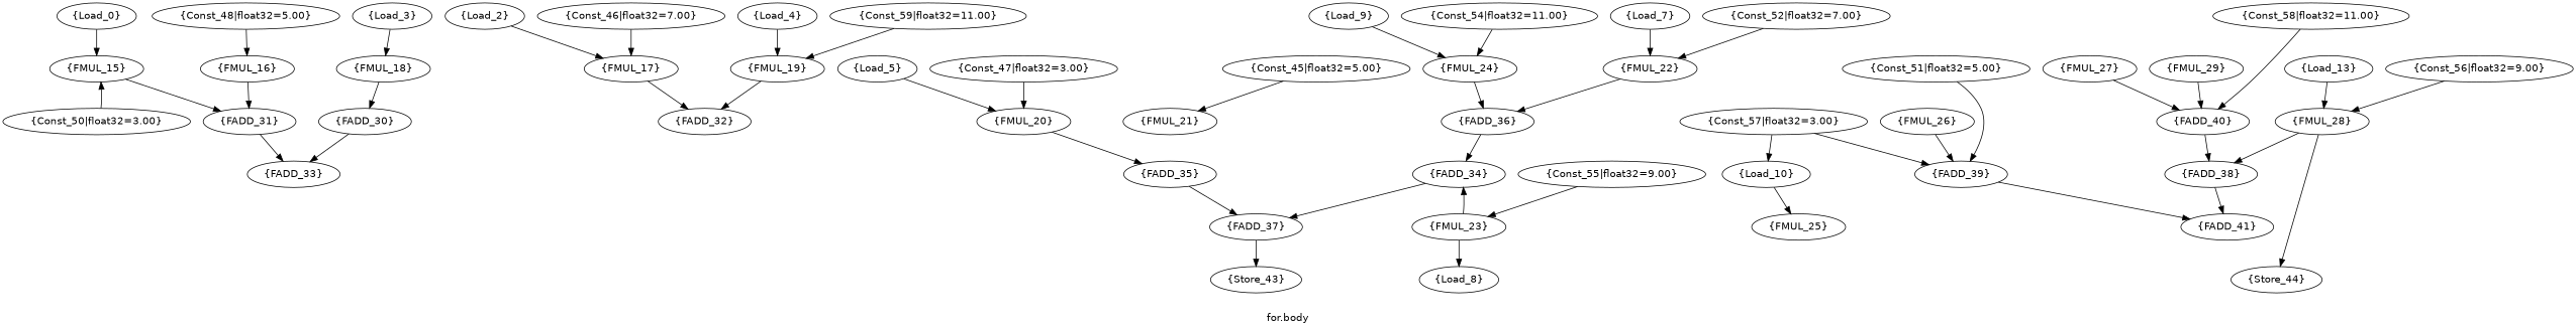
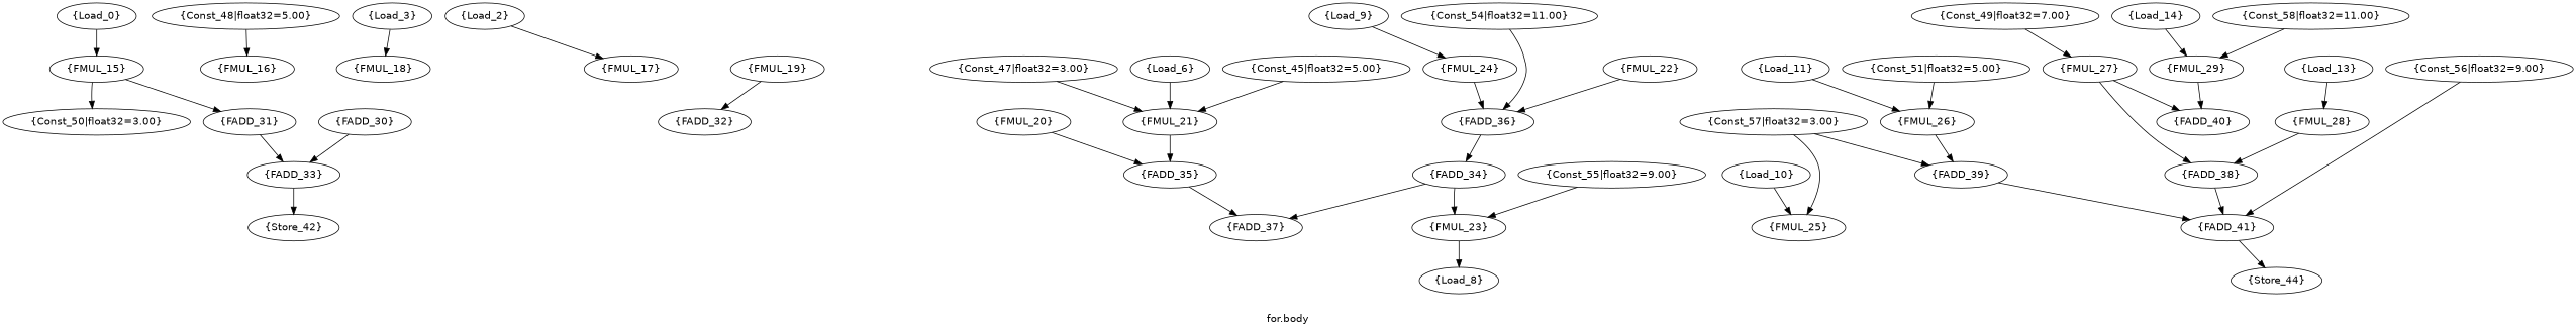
  strict digraph {
    fontname="DejaVu Sans"
    label="for.body"
    node [fontname="DejaVu Sans" opcode=FMUL]
    edge [driver=outPinA fontname="DejaVu Sans" load=inPinA]
    n1 [label="{Load_0}" opcode=INPUT]
    n2 [label="{FMUL_15}"]
    n3 [label="{FADD_31}" opcode=FADD]
    n4 [label="{FMUL_16}"]
    n5 [label="{Load_2}" opcode=INPUT]
    n6 [label="{FMUL_17}"]
    n7 [label="{FADD_32}" opcode=FADD]
    n8 [label="{Load_3}" opcode=INPUT]
    n9 [label="{FMUL_18}"]
    n10 [label="{FADD_30}" opcode=FADD]
-   n11 [label="{Load_4}" opcode=INPUT]
    n12 [label="{FMUL_19}"]
-   n13 [label="{Load_5}" opcode=INPUT]
    n14 [label="{FMUL_20}"]
    n15 [label="{FADD_35}" opcode=FADD]
+   n16 [label="{Load_6}" opcode=INPUT]
    n17 [label="{FMUL_21}"]
-   n18 [label="{Load_7}" opcode=INPUT]
    n19 [label="{FMUL_22}"]
    n20 [label="{FADD_36}" opcode=FADD]
    n21 [label="{Load_8}" opcode=INPUT]
    n22 [label="{FMUL_23}"]
    n23 [label="{FADD_34}" opcode=FADD]
    n24 [label="{Load_9}" opcode=INPUT]
    n25 [label="{FMUL_24}"]
    n26 [label="{Load_10}" opcode=INPUT]
    n27 [label="{FMUL_25}"]
+   n28 [label="{Load_11}" opcode=INPUT]
    n29 [label="{FMUL_26}"]
    n30 [label="{FADD_39}" opcode=FADD]
    n31 [label="{FMUL_27}"]
    n32 [label="{FADD_40}" opcode=FADD]
    n33 [label="{Load_13}" opcode=INPUT]
    n34 [label="{FMUL_28}"]
    n35 [label="{FADD_38}" opcode=FADD]
+   n36 [label="{Load_14}" opcode=INPUT]
    n37 [label="{FMUL_29}"]
    n38 [label="{FADD_33}" opcode=FADD]
    n39 [label="{FADD_37}" opcode=FADD]
    n40 [label="{FADD_41}" opcode=FADD]
-   n42 [label="{Store_43}" opcode=OUTPUT]
+   n41 [label="{Store_42}" opcode=OUTPUT]
    n43 [label="{Store_44}" opcode=OUTPUT]
    n44 [constVal=1 float32=5.00 label="{Const_45|float32=5.00}" opcode=CONST]
-   n45 [constVal=1 float32=7.00 label="{Const_46|float32=7.00}" opcode=CONST]
    n46 [constVal=1 float32=3.00 label="{Const_47|float32=3.00}" opcode=CONST]
    n47 [constVal=1 float32=5.00 label="{Const_48|float32=5.00}" opcode=CONST]
+   n48 [constVal=1 float32=7.00 label="{Const_49|float32=7.00}" opcode=CONST]
    n49 [constVal=1 float32=3.00 label="{Const_50|float32=3.00}" opcode=CONST]
    n50 [constVal=1 float32=5.00 label="{Const_51|float32=5.00}" opcode=CONST]
-   n51 [constVal=1 float32=7.00 label="{Const_52|float32=7.00}" opcode=CONST]
    n52 [constVal=1 float32=11.00 label="{Const_54|float32=11.00}" opcode=CONST]
    n53 [constVal=1 float32=9.00 label="{Const_55|float32=9.00}" opcode=CONST]
    n54 [constVal=1 float32=9.00 label="{Const_56|float32=9.00}" opcode=CONST]
    n55 [constVal=1 float32=3.00 label="{Const_57|float32=3.00}" opcode=CONST]
    n56 [constVal=1 float32=11.00 label="{Const_58|float32=11.00}" opcode=CONST]
-   n57 [constVal=1 float32=11.00 label="{Const_59|float32=11.00}" opcode=CONST]
    n1 -> n2 [load=inPinB]
    n2 -> n3 [load=inPinB]
    n3 -> n38 [load=inPinB]
-   n4 -> n3
    n5 -> n6 [load=inPinB]
-   n6 -> n7 [load=inPinB]
    n8 -> n9 [load=inPinB]
-   n9 -> n10 [load=inPinB]
    n10 -> n38
-   n11 -> n12 [load=inPinB]
    n12 -> n7
-   n13 -> n14 [load=inPinB]
    n14 -> n15 [load=inPinB]
    n15 -> n39 [load=inPinB]
-   n18 -> n19 [load=inPinB]
+   n16 -> n17 [load=inPinB]
+   n17 -> n15
    n19 -> n20 [load=inPinB]
    n20 -> n23
    n22 -> n21 [load=inPinB]
-   n22 -> n23 [load=inPinB]
+   n23 -> n22 [load=inPinB]
    n23 -> n39
    n24 -> n25 [load=inPinB]
    n25 -> n20
    n26 -> n27 [load=inPinB]
+   n28 -> n29 [load=inPinB]
    n29 -> n30
    n30 -> n40 [load=inPinB]
    n31 -> n32 [load=inPinB]
-   n32 -> n35
+   n31 -> n35
    n33 -> n34 [load=inPinB]
    n34 -> n35 [load=inPinB]
    n35 -> n40
+   n36 -> n37 [load=inPinB]
    n37 -> n32
-   n39 -> n42
-   n34 -> n43
+   n38 -> n41
+   n40 -> n43
    n44 -> n17
-   n45 -> n6
-   n46 -> n14
+   n46 -> n17
    n47 -> n4
-   n49 -> n2
-   n50 -> n30
-   n51 -> n19
-   n52 -> n25
+   n48 -> n31
+   n2 -> n49
+   n50 -> n29
+   n52 -> n20
    n53 -> n22
-   n54 -> n34
-   n55 -> n26
+   n54 -> n40
+   n55 -> n27
    n55 -> n30 [load=inPinB]
-   n56 -> n32
-   n57 -> n12
+   n56 -> n37
  }
